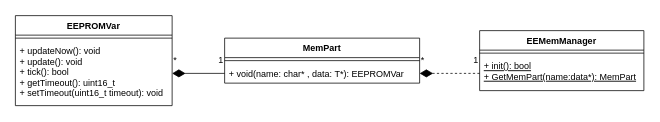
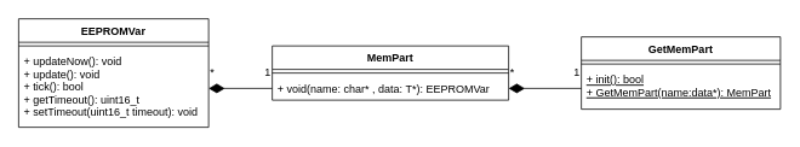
  <mxCell id="0" />
  <mxCell id="1" parent="0" />
  <mxCell id="2" value="EEPROMVar" style="swimlane;fontStyle=1;align=center;verticalAlign=top;childLayout=stackLayout;horizontal=1;startSize=26;horizontalStack=0;resizeParent=1;resizeParentMax=0;resizeLast=0;collapsible=1;marginBottom=0;" parent="1" vertex="1"><mxGeometry x="20" y="20" width="209" height="120" as="geometry" /></mxCell>
  <mxCell id="3" value="" style="line;strokeWidth=1;fillColor=none;align=left;verticalAlign=middle;spacingTop=-1;spacingLeft=3;spacingRight=3;rotatable=0;labelPosition=right;points=[];portConstraint=eastwest;" parent="2" vertex="1"><mxGeometry y="26" width="209" height="8" as="geometry" /></mxCell>
  <mxCell id="4" value="+ updateNow(): void&#10;+ update(): void&#10;+ tick(): bool&#10;+ getTimeout(): uint16_t&#10;+ setTimeout(uint16_t timeout): void " style="text;strokeColor=none;fillColor=none;align=left;verticalAlign=top;spacingLeft=4;spacingRight=4;overflow=hidden;rotatable=0;points=[[0,0.5],[1,0.5]];portConstraint=eastwest;" parent="2" vertex="1"><mxGeometry y="34" width="209" height="86" as="geometry" /></mxCell>
  <mxCell id="5" value="MemPart" style="swimlane;fontStyle=1;align=center;verticalAlign=top;childLayout=stackLayout;horizontal=1;startSize=26;horizontalStack=0;resizeParent=1;resizeParentMax=0;resizeLast=0;collapsible=1;marginBottom=0;" parent="1" vertex="1"><mxGeometry x="299" y="50" width="260" height="60" as="geometry" /></mxCell>
  <mxCell id="6" value="" style="line;strokeWidth=1;fillColor=none;align=left;verticalAlign=middle;spacingTop=-1;spacingLeft=3;spacingRight=3;rotatable=0;labelPosition=right;points=[];portConstraint=eastwest;" parent="5" vertex="1"><mxGeometry y="26" width="260" height="8" as="geometry" /></mxCell>
  <mxCell id="7" value="+ void(name: char* , data: T*): EEPROMVar&#10;" style="text;strokeColor=none;fillColor=none;align=left;verticalAlign=top;spacingLeft=4;spacingRight=4;overflow=hidden;rotatable=0;points=[[0,0.5],[1,0.5]];portConstraint=eastwest;" parent="5" vertex="1"><mxGeometry y="34" width="260" height="26" as="geometry" /></mxCell>
- <mxCell id="8" value="EEMemManager" style="swimlane;fontStyle=1;align=center;verticalAlign=top;childLayout=stackLayout;horizontal=1;startSize=26;horizontalStack=0;resizeParent=1;resizeParentMax=0;resizeLast=0;collapsible=1;marginBottom=0;" parent="1" vertex="1"><mxGeometry x="639" y="40" width="219" height="80" as="geometry" /></mxCell>
+ <mxCell id="8" value="GetMemPart" style="swimlane;fontStyle=1;align=center;verticalAlign=top;childLayout=stackLayout;horizontal=1;startSize=26;horizontalStack=0;resizeParent=1;resizeParentMax=0;resizeLast=0;collapsible=1;marginBottom=0;" parent="1" vertex="1"><mxGeometry x="639" y="40" width="219" height="80" as="geometry" /></mxCell>
  <mxCell id="9" value="" style="line;strokeWidth=1;fillColor=none;align=left;verticalAlign=middle;spacingTop=-1;spacingLeft=3;spacingRight=3;rotatable=0;labelPosition=right;points=[];portConstraint=eastwest;" parent="8" vertex="1"><mxGeometry y="26" width="219" height="8" as="geometry" /></mxCell>
  <mxCell id="10" value="+ init(): bool&#10;+ GetMemPart(name:data*): MemPart" style="text;strokeColor=none;fillColor=none;align=left;verticalAlign=top;spacingLeft=4;spacingRight=4;overflow=hidden;rotatable=0;points=[[0,0.5],[1,0.5]];portConstraint=eastwest;fontStyle=4" parent="8" vertex="1"><mxGeometry y="34" width="219" height="46" as="geometry" /></mxCell>
  <mxCell id="11" style="edgeStyle=none;rounded=0;orthogonalLoop=1;jettySize=auto;html=1;exitX=0;exitY=0.5;exitDx=0;exitDy=0;entryX=1;entryY=0.5;entryDx=0;entryDy=0;startArrow=none;startFill=0;endArrow=diamondThin;endFill=1;startSize=6;endSize=15;" parent="1" source="7" target="4" edge="1"><mxGeometry relative="1" as="geometry" /></mxCell>
- <mxCell id="12" style="edgeStyle=none;rounded=0;orthogonalLoop=1;jettySize=auto;html=1;exitX=0;exitY=0.5;exitDx=0;exitDy=0;entryX=1;entryY=0.5;entryDx=0;entryDy=0;startArrow=none;startFill=0;startSize=6;endArrow=diamondThin;endFill=1;endSize=15;dashed=1;" parent="1" source="10" target="7" edge="1"><mxGeometry relative="1" as="geometry" /></mxCell>
+ <mxCell id="12" style="edgeStyle=none;rounded=0;orthogonalLoop=1;jettySize=auto;html=1;exitX=0;exitY=0.5;exitDx=0;exitDy=0;entryX=1;entryY=0.5;entryDx=0;entryDy=0;startArrow=none;startFill=0;startSize=6;endArrow=diamondThin;endFill=1;endSize=15;" parent="1" source="10" target="7" edge="1"><mxGeometry relative="1" as="geometry" /></mxCell>
  <mxCell id="13" value="1" style="text;html=1;resizable=0;points=[];autosize=1;align=left;verticalAlign=top;spacingTop=-4;" parent="1" vertex="1"><mxGeometry x="289" y="70" width="20" height="20" as="geometry" /></mxCell>
  <mxCell id="14" value="*" style="text;html=1;resizable=0;points=[];autosize=1;align=left;verticalAlign=top;spacingTop=-4;" parent="1" vertex="1"><mxGeometry x="229" y="70" width="20" height="20" as="geometry" /></mxCell>
  <mxCell id="15" value="1" style="text;html=1;resizable=0;points=[];autosize=1;align=left;verticalAlign=top;spacingTop=-4;" parent="1" vertex="1"><mxGeometry x="629" y="70" width="20" height="20" as="geometry" /></mxCell>
  <mxCell id="16" value="*" style="text;html=1;resizable=0;points=[];autosize=1;align=left;verticalAlign=top;spacingTop=-4;" parent="1" vertex="1"><mxGeometry x="559" y="70" width="20" height="20" as="geometry" /></mxCell>
